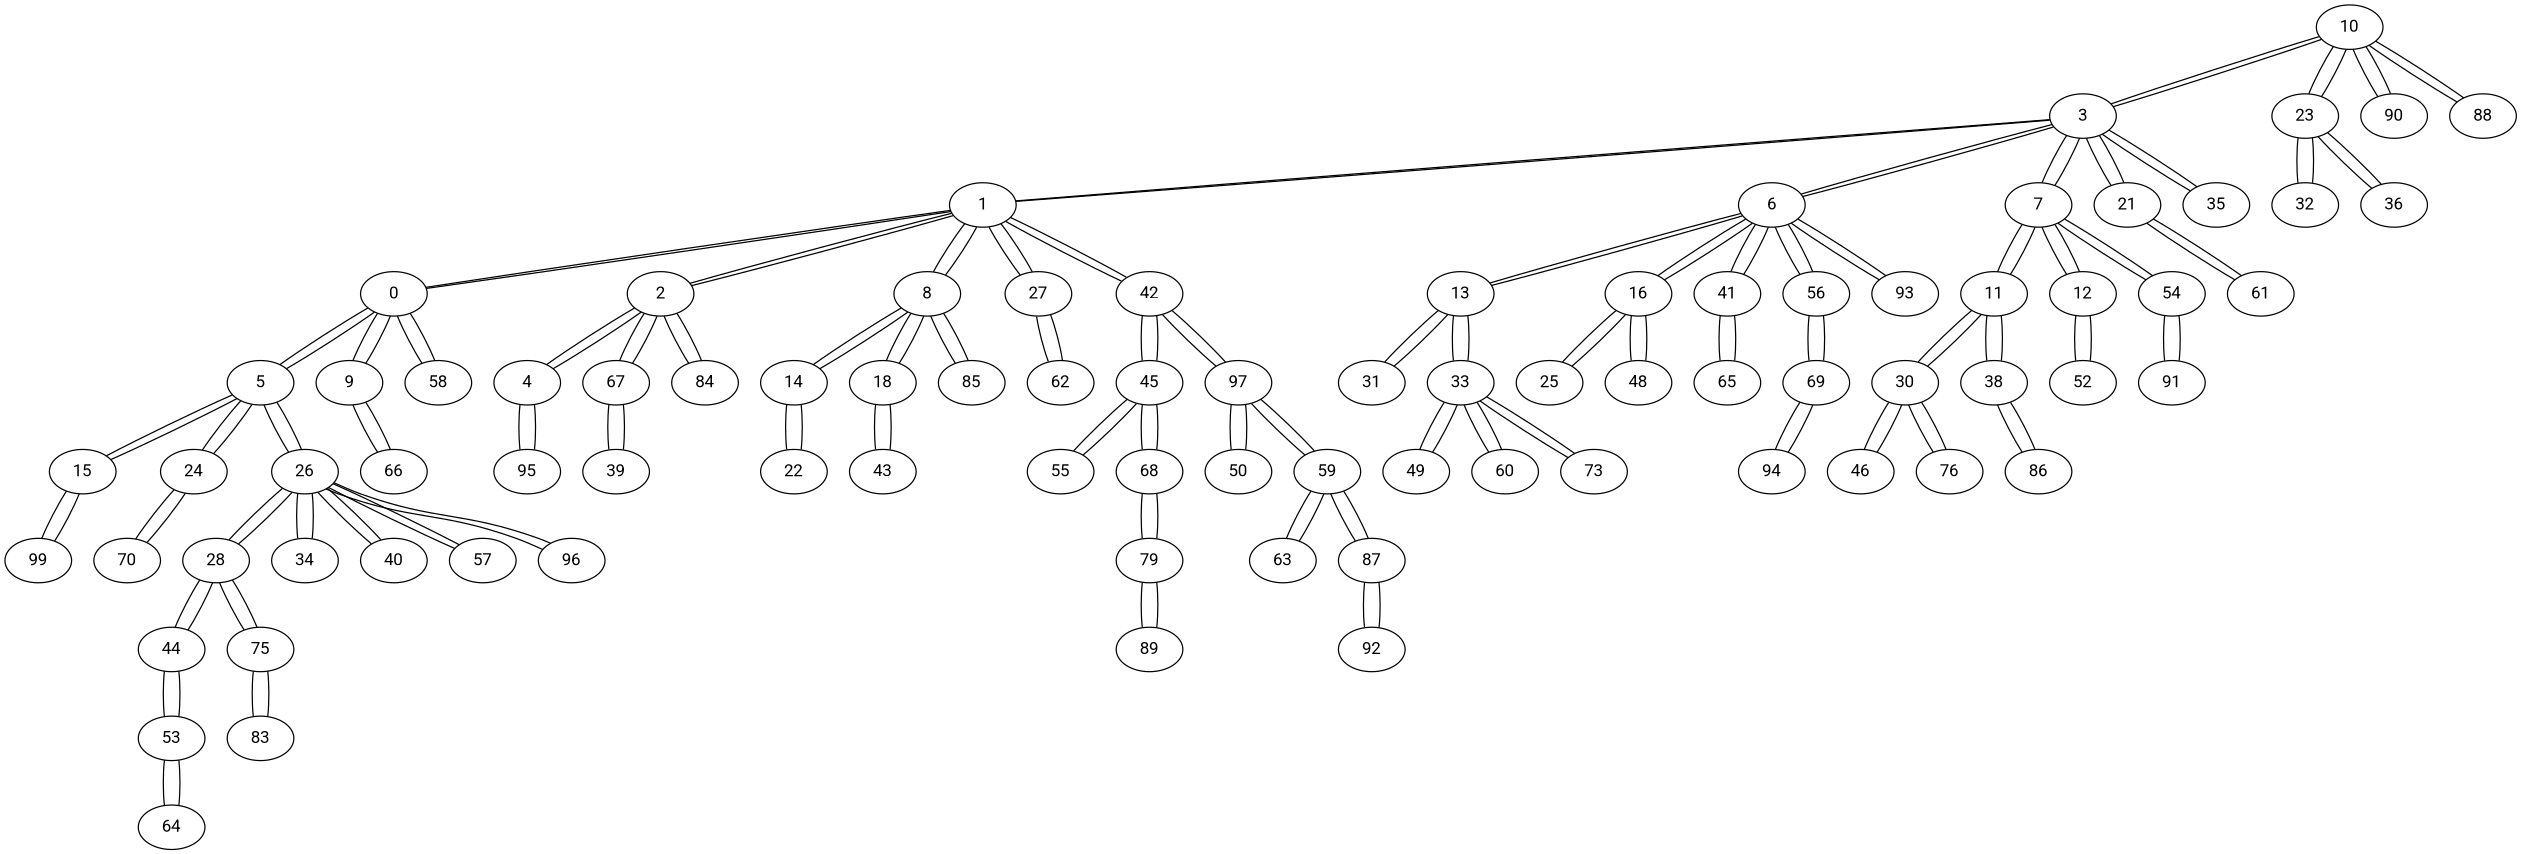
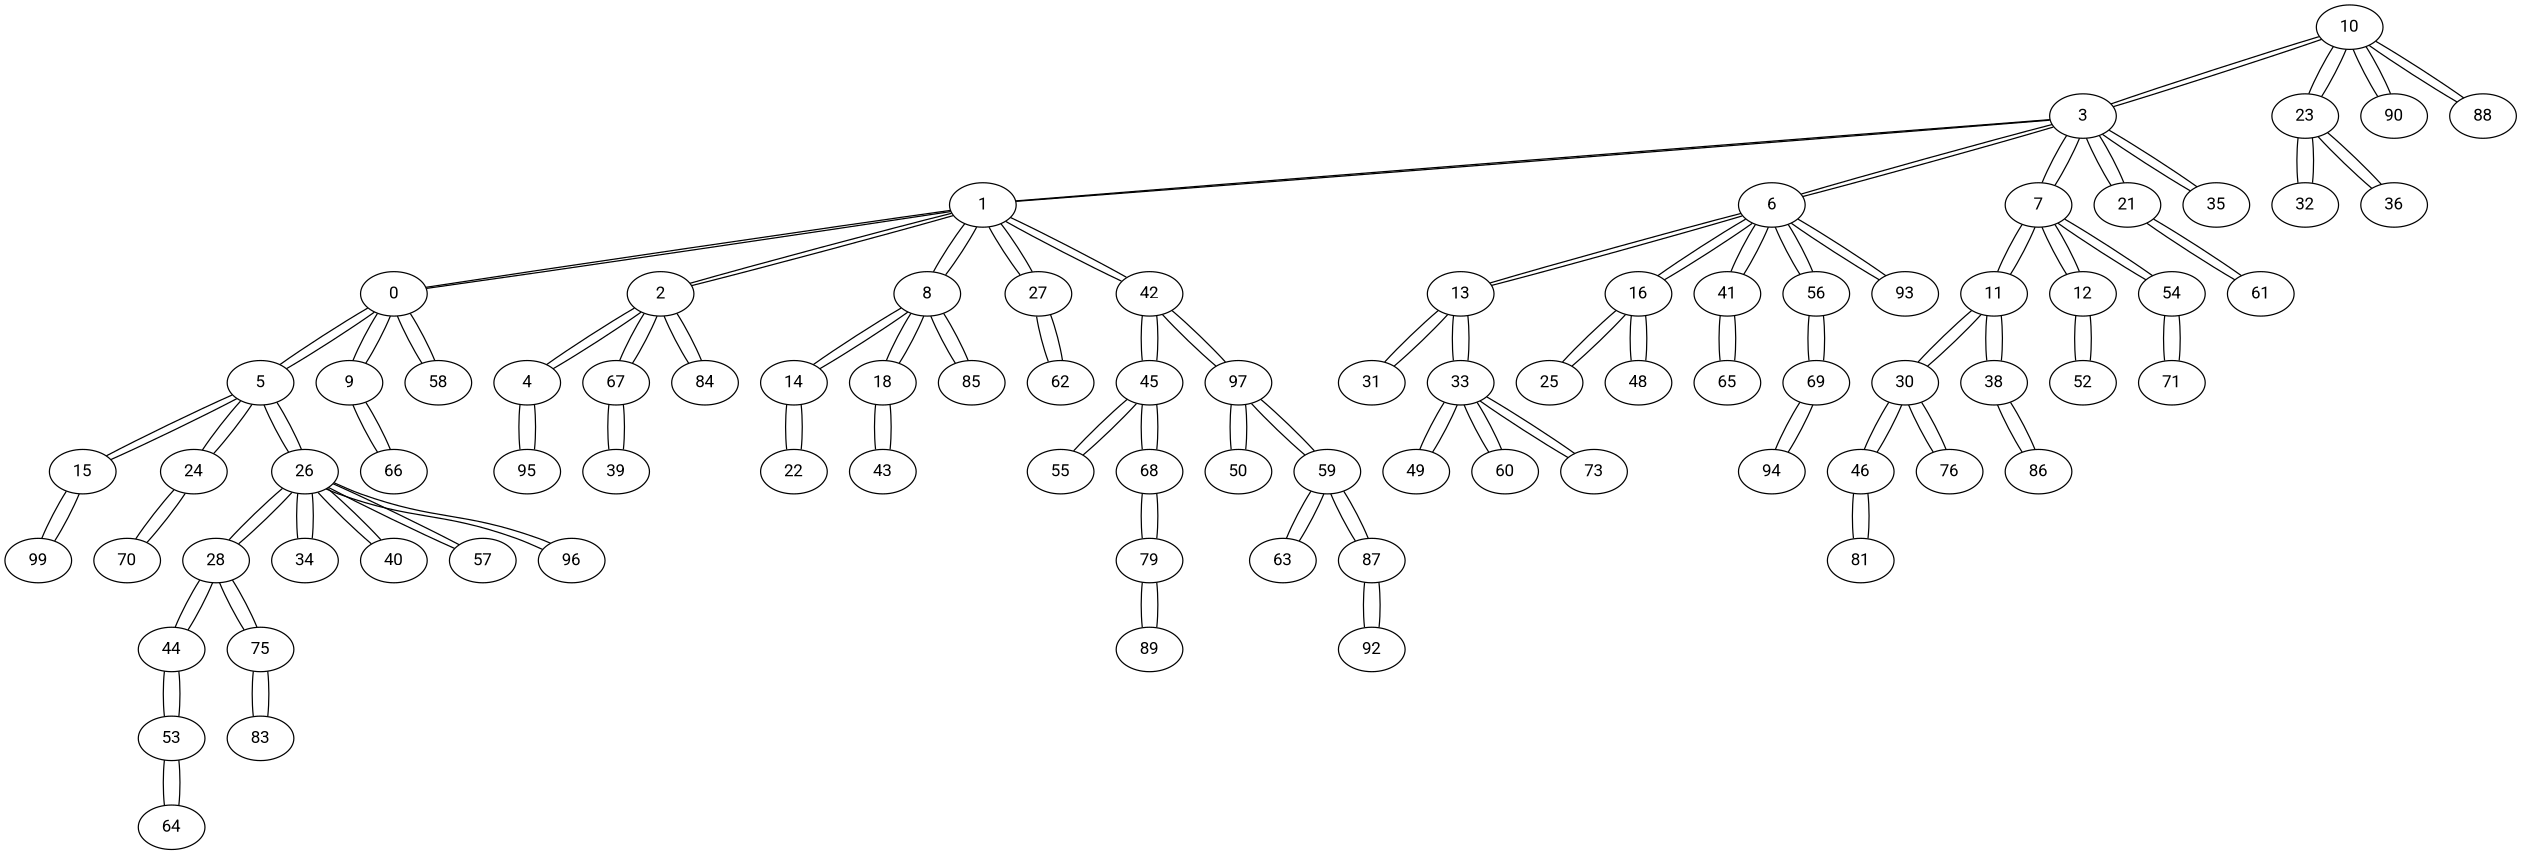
  graph {
    fontname=Roboto
    node [fontname=Roboto]
    edge [fontname=Roboto]
    n1 [label=10]
    n2 [label=3]
    n3 [label=23]
    n4 [label=90]
    n5 [label=88]
    n6 [label=1]
    n7 [label=6]
    n8 [label=7]
    n9 [label=21]
    n10 [label=35]
    n11 [label=32]
    n12 [label=36]
    n13 [label=0]
    n14 [label=2]
    n15 [label=8]
    n16 [label=27]
    n17 [label=42]
    n18 [label=13]
    n19 [label=16]
    n20 [label=41]
    n21 [label=56]
    n22 [label=93]
    n23 [label=11]
    n24 [label=12]
    n25 [label=54]
    n26 [label=61]
    n27 [label=5]
    n28 [label=9]
    n29 [label=58]
    n30 [label=4]
    n31 [label=67]
    n32 [label=84]
    n33 [label=14]
    n34 [label=18]
    n35 [label=85]
    n36 [label=62]
    n37 [label=45]
    n38 [label=97]
    n39 [label=31]
    n40 [label=33]
    n41 [label=25]
    n42 [label=48]
    n43 [label=65]
    n44 [label=69]
    n45 [label=30]
    n46 [label=38]
    n47 [label=52]
-   n48 [label=91]
+   n48 [label=71]
    n49 [label=15]
    n50 [label=24]
    n51 [label=26]
    n52 [label=66]
    n53 [label=95]
    n54 [label=39]
    n55 [label=22]
    n56 [label=43]
    n57 [label=55]
    n58 [label=68]
    n59 [label=50]
    n60 [label=59]
    n61 [label=49]
    n62 [label=60]
    n63 [label=73]
    n64 [label=94]
    n65 [label=46]
    n66 [label=76]
    n67 [label=86]
    n68 [label=99]
    n69 [label=70]
    n70 [label=28]
    n71 [label=34]
    n72 [label=40]
    n73 [label=57]
    n74 [label=96]
    n75 [label=79]
    n76 [label=63]
    n77 [label=87]
+   n78 [label=81]
    n79 [label=44]
    n80 [label=75]
    n81 [label=89]
    n82 [label=92]
    n83 [label=53]
    n84 [label=83]
    n85 [label=64]
    n1 -- n2
    n1 -- n3
    n1 -- n4
    n1 -- n5
    n2 -- n1
    n2 -- n6
    n2 -- n7
    n2 -- n8
    n2 -- n9
    n2 -- n10
    n3 -- n1
    n3 -- n11
    n3 -- n12
    n4 -- n1
    n5 -- n1
    n6 -- n2
    n6 -- n13
    n6 -- n14
    n6 -- n15
    n6 -- n16
    n6 -- n17
    n7 -- n2
    n7 -- n18
    n7 -- n19
    n7 -- n20
    n7 -- n21
    n7 -- n22
    n8 -- n2
    n8 -- n23
    n8 -- n24
    n8 -- n25
    n9 -- n2
    n9 -- n26
    n10 -- n2
    n11 -- n3
    n12 -- n3
    n13 -- n6
    n13 -- n27
    n13 -- n28
    n13 -- n29
    n14 -- n6
    n14 -- n30
    n14 -- n31
    n14 -- n32
    n15 -- n6
    n15 -- n33
    n15 -- n34
    n15 -- n35
    n16 -- n6
    n16 -- n36
    n17 -- n6
    n17 -- n37
    n17 -- n38
    n18 -- n7
    n18 -- n39
    n18 -- n40
    n19 -- n7
    n19 -- n41
    n19 -- n42
    n20 -- n7
    n20 -- n43
    n21 -- n7
    n21 -- n44
    n22 -- n7
    n23 -- n8
    n23 -- n45
    n23 -- n46
    n24 -- n8
    n24 -- n47
    n25 -- n8
    n25 -- n48
    n26 -- n9
    n27 -- n13
    n27 -- n49
    n27 -- n50
    n27 -- n51
    n28 -- n13
    n28 -- n52
    n29 -- n13
    n30 -- n14
    n30 -- n53
    n31 -- n14
    n31 -- n54
    n32 -- n14
    n33 -- n15
    n33 -- n55
    n34 -- n15
    n34 -- n56
    n35 -- n15
    n36 -- n16
    n37 -- n17
    n37 -- n57
    n37 -- n58
    n38 -- n17
    n38 -- n59
    n38 -- n60
    n39 -- n18
    n40 -- n18
    n40 -- n61
    n40 -- n62
    n40 -- n63
    n41 -- n19
    n42 -- n19
    n43 -- n20
    n44 -- n21
    n44 -- n64
    n45 -- n23
    n45 -- n65
    n45 -- n66
    n46 -- n23
    n46 -- n67
    n47 -- n24
    n48 -- n25
    n49 -- n27
    n49 -- n68
    n50 -- n27
    n50 -- n69
    n51 -- n27
    n51 -- n70
    n51 -- n71
    n51 -- n72
    n51 -- n73
    n51 -- n74
    n52 -- n28
    n53 -- n30
    n54 -- n31
    n55 -- n33
    n56 -- n34
    n57 -- n37
    n58 -- n37
    n58 -- n75
    n59 -- n38
    n60 -- n38
    n60 -- n76
    n60 -- n77
    n61 -- n40
    n62 -- n40
    n63 -- n40
    n64 -- n44
    n65 -- n45
+   n65 -- n78
    n66 -- n45
    n67 -- n46
    n68 -- n49
    n69 -- n50
    n70 -- n51
    n70 -- n79
    n70 -- n80
    n71 -- n51
    n72 -- n51
    n73 -- n51
    n74 -- n51
    n75 -- n58
    n75 -- n81
    n76 -- n60
    n77 -- n60
    n77 -- n82
+   n78 -- n65
    n79 -- n70
    n79 -- n83
    n80 -- n70
    n80 -- n84
    n81 -- n75
    n82 -- n77
    n83 -- n79
    n83 -- n85
    n84 -- n80
    n85 -- n83
  }
